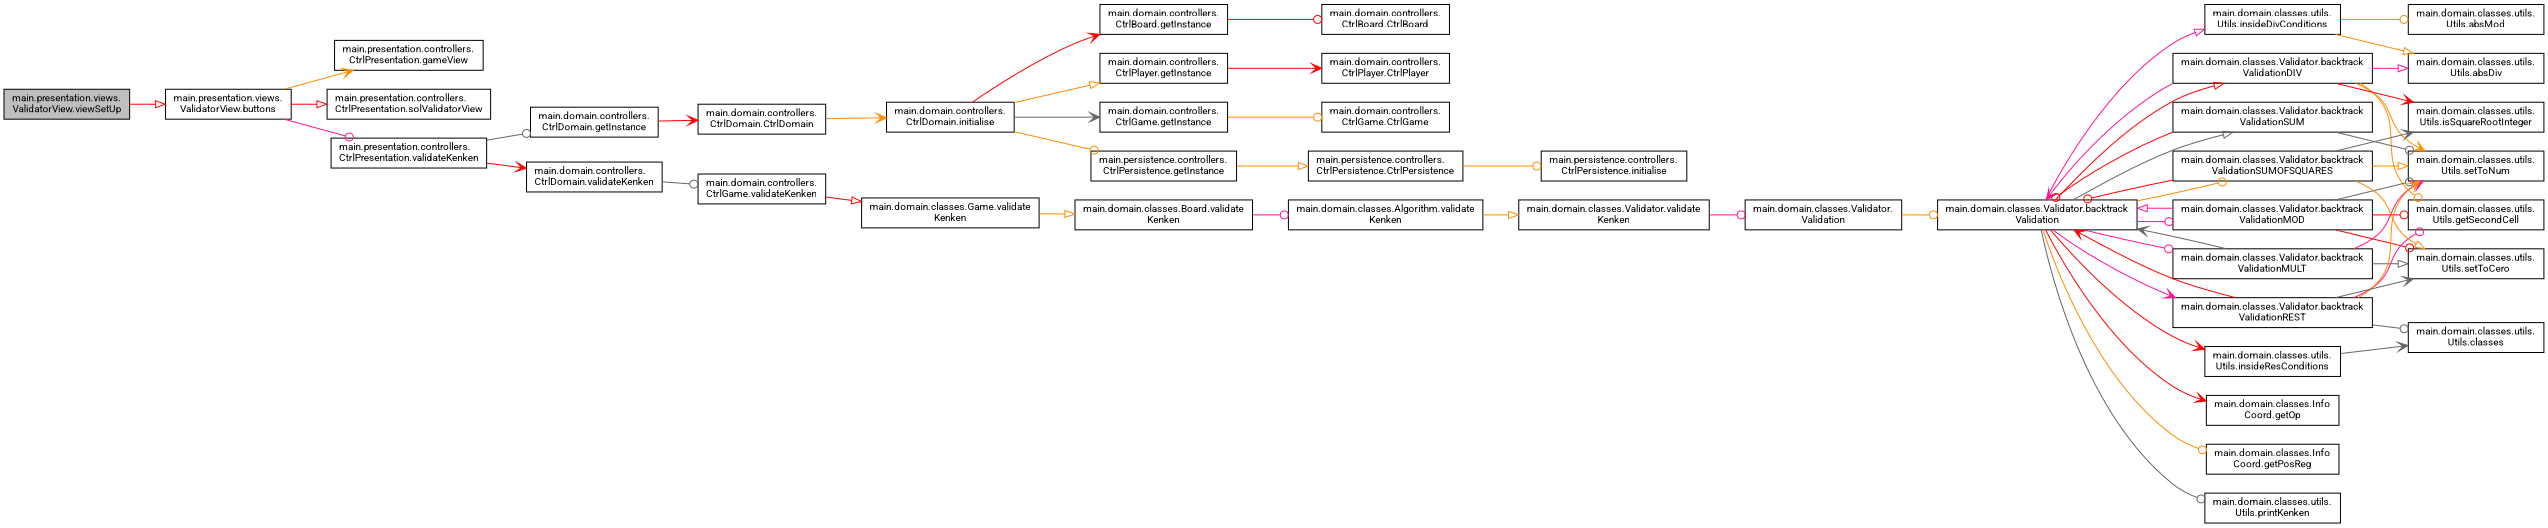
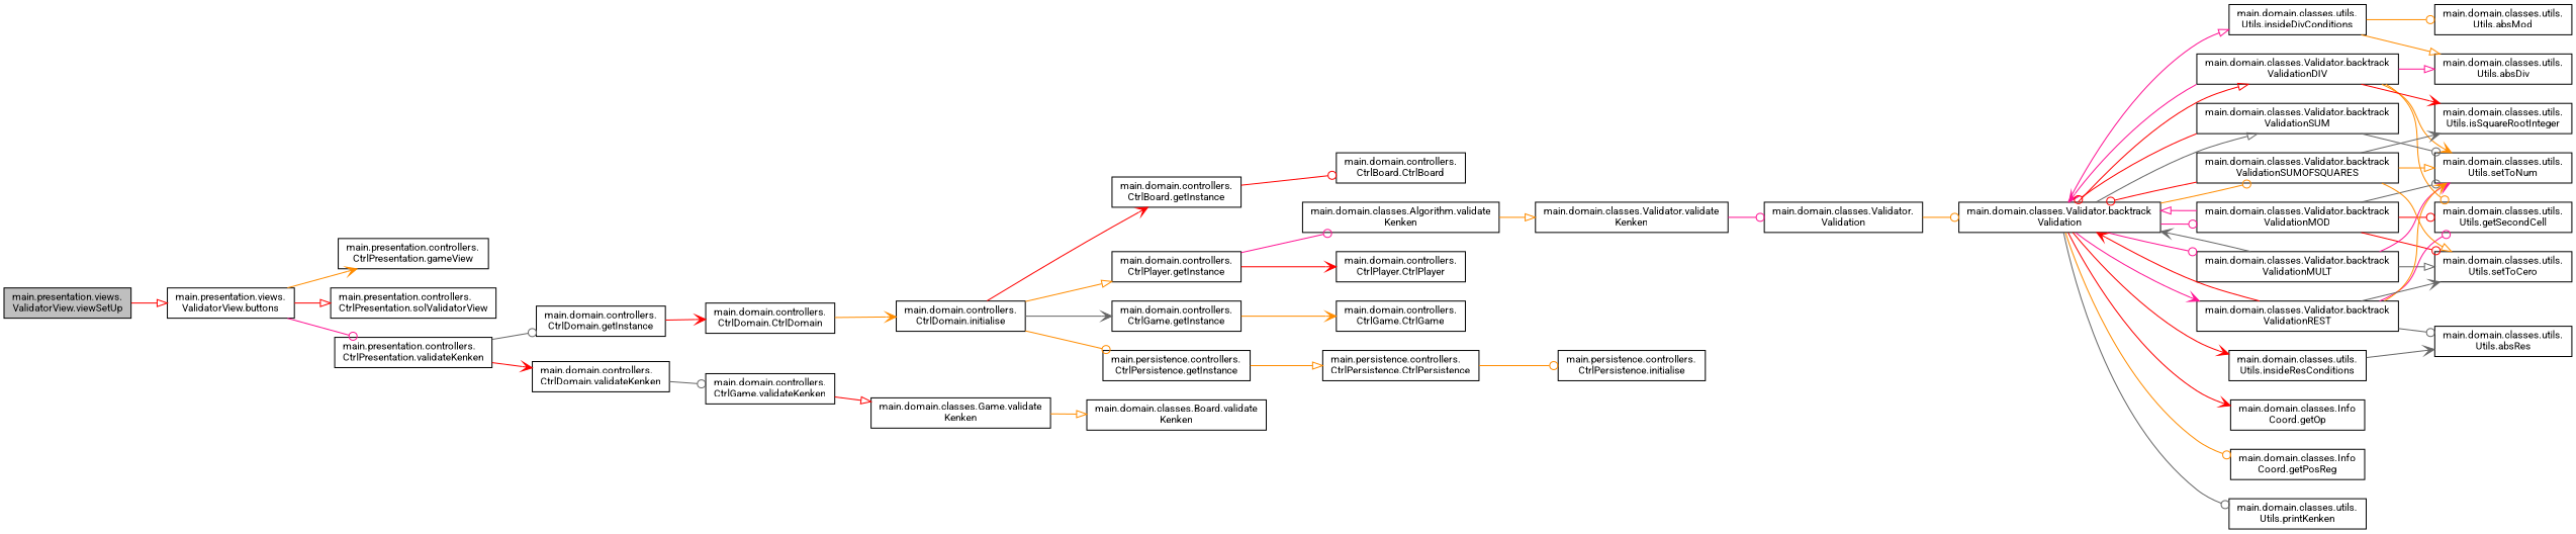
  digraph {
    fontname=Roboto
    rankdir=LR
    node [color=black fillcolor=white fontname=Roboto fontsize=10 shape=record style=filled]
    edge [arrowhead=odot color=darkorange fontname=Roboto fontsize=10 labelfontname=Helvetica labelfontsize=10 style=solid]
    n1 [fillcolor=grey75 fontcolor=black height=0.2 label="main.presentation.views.\lValidatorView.viewSetUp" width=0.4]
    n2 [height=0.2 label="main.presentation.views.\lValidatorView.buttons" width=0.4]
    n3 [height=0.2 label="main.presentation.controllers.\lCtrlPresentation.gameView" width=0.4]
    n4 [height=0.2 label="main.presentation.controllers.\lCtrlPresentation.solValidatorView" width=0.4]
    n5 [height=0.2 label="main.presentation.controllers.\lCtrlPresentation.validateKenken" width=0.4]
    n6 [height=0.2 label="main.domain.controllers.\lCtrlDomain.getInstance" width=0.4]
    n7 [height=0.2 label="main.domain.controllers.\lCtrlDomain.validateKenken" width=0.4]
    n8 [height=0.2 label="main.domain.controllers.\lCtrlDomain.CtrlDomain" width=0.4]
    n9 [height=0.2 label="main.domain.controllers.\lCtrlGame.validateKenken" width=0.4]
    n10 [height=0.2 label="main.domain.controllers.\lCtrlDomain.initialise" width=0.4]
    n11 [height=0.2 label="main.persistence.controllers.\lCtrlPersistence.getInstance" width=0.4]
    n12 [height=0.2 label="main.domain.controllers.\lCtrlBoard.getInstance" width=0.4]
    n13 [height=0.2 label="main.domain.controllers.\lCtrlPlayer.getInstance" width=0.4]
    n14 [height=0.2 label="main.domain.controllers.\lCtrlGame.getInstance" width=0.4]
    n15 [height=0.2 label="main.persistence.controllers.\lCtrlPersistence.CtrlPersistence" width=0.4]
    n16 [height=0.2 label="main.domain.controllers.\lCtrlBoard.CtrlBoard" width=0.4]
    n17 [height=0.2 label="main.domain.controllers.\lCtrlPlayer.CtrlPlayer" width=0.4]
    n18 [height=0.2 label="main.domain.controllers.\lCtrlGame.CtrlGame" width=0.4]
    n19 [height=0.2 label="main.persistence.controllers.\lCtrlPersistence.initialise" width=0.4]
    n20 [height=0.2 label="main.domain.classes.Game.validate\lKenken" width=0.4]
    n21 [height=0.2 label="main.domain.classes.Board.validate\lKenken" width=0.4]
    n22 [height=0.2 label="main.domain.classes.Algorithm.validate\lKenken" width=0.4]
    n23 [height=0.2 label="main.domain.classes.Validator.validate\lKenken" width=0.4]
    n24 [height=0.2 label="main.domain.classes.Validator.\lValidation" width=0.4]
    n25 [height=0.2 label="main.domain.classes.Validator.backtrack\lValidation" width=0.4]
    n26 [height=0.2 label="main.domain.classes.Validator.backtrack\lValidationDIV" width=0.4]
    n27 [height=0.2 label="main.domain.classes.Validator.backtrack\lValidationMOD" width=0.4]
    n28 [height=0.2 label="main.domain.classes.Validator.backtrack\lValidationMULT" width=0.4]
    n29 [height=0.2 label="main.domain.classes.Validator.backtrack\lValidationREST" width=0.4]
    n30 [height=0.2 label="main.domain.classes.Validator.backtrack\lValidationSUM" width=0.4]
    n31 [height=0.2 label="main.domain.classes.Validator.backtrack\lValidationSUMOFSQUARES" width=0.4]
    n32 [height=0.2 label="main.domain.classes.Info\lCoord.getOp" width=0.4]
    n33 [height=0.2 label="main.domain.classes.Info\lCoord.getPosReg" width=0.4]
    n34 [height=0.2 label="main.domain.classes.utils.\lUtils.insideDivConditions" width=0.4]
    n35 [height=0.2 label="main.domain.classes.utils.\lUtils.insideResConditions" width=0.4]
    n36 [height=0.2 label="main.domain.classes.utils.\lUtils.printKenken" width=0.4]
    n37 [height=0.2 label="main.domain.classes.utils.\lUtils.absDiv" width=0.4]
    n38 [height=0.2 label="main.domain.classes.utils.\lUtils.getSecondCell" width=0.4]
    n39 [height=0.2 label="main.domain.classes.utils.\lUtils.setToNum" width=0.4]
    n40 [height=0.2 label="main.domain.classes.utils.\lUtils.isSquareRootInteger" width=0.4]
    n41 [height=0.2 label="main.domain.classes.utils.\lUtils.setToCero" width=0.4]
-   n42 [height=0.2 label="main.domain.classes.utils.\lUtils.classes" width=0.4]
+   n42 [height=0.2 label="main.domain.classes.utils.\lUtils.absRes" width=0.4]
    n43 [height=0.2 label="main.domain.classes.utils.\lUtils.absMod" width=0.4]
    n1 -> n2 [arrowhead=onormal color=red]
    n2 -> n3 [arrowhead=vee]
    n2 -> n4 [arrowhead=onormal color=red]
    n2 -> n5 [color=deeppink]
    n5 -> n6 [color=gray40]
    n5 -> n7 [arrowhead=vee color=red]
    n6 -> n8 [arrowhead=vee color=red]
    n7 -> n9 [color=gray40]
    n8 -> n10 [arrowhead=vee]
    n9 -> n20 [arrowhead=onormal color=red]
    n10 -> n11
    n10 -> n12 [arrowhead=vee color=red]
    n10 -> n13 [arrowhead=onormal]
    n10 -> n14 [arrowhead=vee color=gray40]
    n11 -> n15 [arrowhead=onormal]
    n12 -> n16 [color=red]
    n13 -> n17 [arrowhead=vee color=red]
-   n14 -> n18
+   n14 -> n18 [arrowhead=vee]
    n15 -> n19
    n20 -> n21 [arrowhead=onormal]
-   n21 -> n22 [color=deeppink]
+   n13 -> n22 [color=deeppink]
    n22 -> n23 [arrowhead=onormal]
    n23 -> n24 [color=deeppink]
    n24 -> n25
    n25 -> n26 [arrowhead=onormal color=red]
    n25 -> n27 [color=deeppink]
    n25 -> n28 [color=deeppink]
    n25 -> n29 [arrowhead=vee color=deeppink]
    n25 -> n30 [arrowhead=onormal color=gray40]
    n25 -> n31
    n25 -> n32 [arrowhead=vee color=red]
    n25 -> n33
    n25 -> n34 [arrowhead=onormal color=deeppink]
    n25 -> n35 [arrowhead=vee color=red]
    n25 -> n36 [color=gray40]
    n26 -> n25 [arrowhead=vee color=deeppink]
    n26 -> n37 [arrowhead=onormal color=deeppink]
    n26 -> n38
    n26 -> n39 [arrowhead=vee]
    n26 -> n40 [arrowhead=vee color=red]
    n27 -> n25 [arrowhead=onormal color=deeppink]
    n27 -> n38 [color=red]
    n27 -> n39 [color=gray40]
    n27 -> n41 [color=red]
    n28 -> n25 [arrowhead=vee color=gray40]
    n28 -> n39 [arrowhead=vee color=deeppink]
    n28 -> n41 [arrowhead=onormal color=gray40]
    n29 -> n25 [arrowhead=vee color=red]
    n29 -> n38 [color=deeppink]
    n29 -> n39 [arrowhead=vee]
    n29 -> n41 [arrowhead=vee color=gray40]
    n29 -> n42 [color=gray40]
    n30 -> n25 [color=red]
    n30 -> n39 [color=gray40]
    n31 -> n25 [color=red]
    n31 -> n39 [arrowhead=onormal]
    n31 -> n40 [arrowhead=vee color=gray40]
    n31 -> n41 [arrowhead=onormal]
    n34 -> n37 [arrowhead=onormal]
    n34 -> n43
    n35 -> n42 [arrowhead=vee color=gray40]
  }
